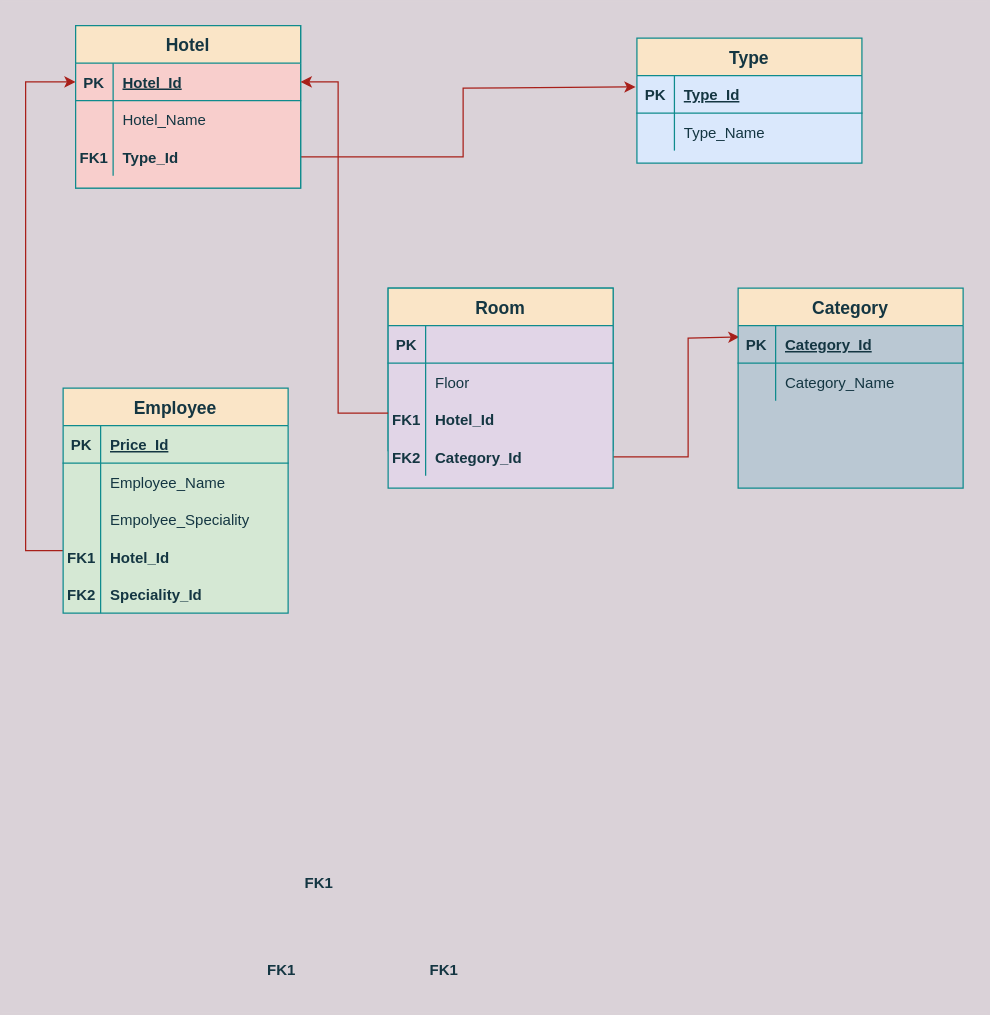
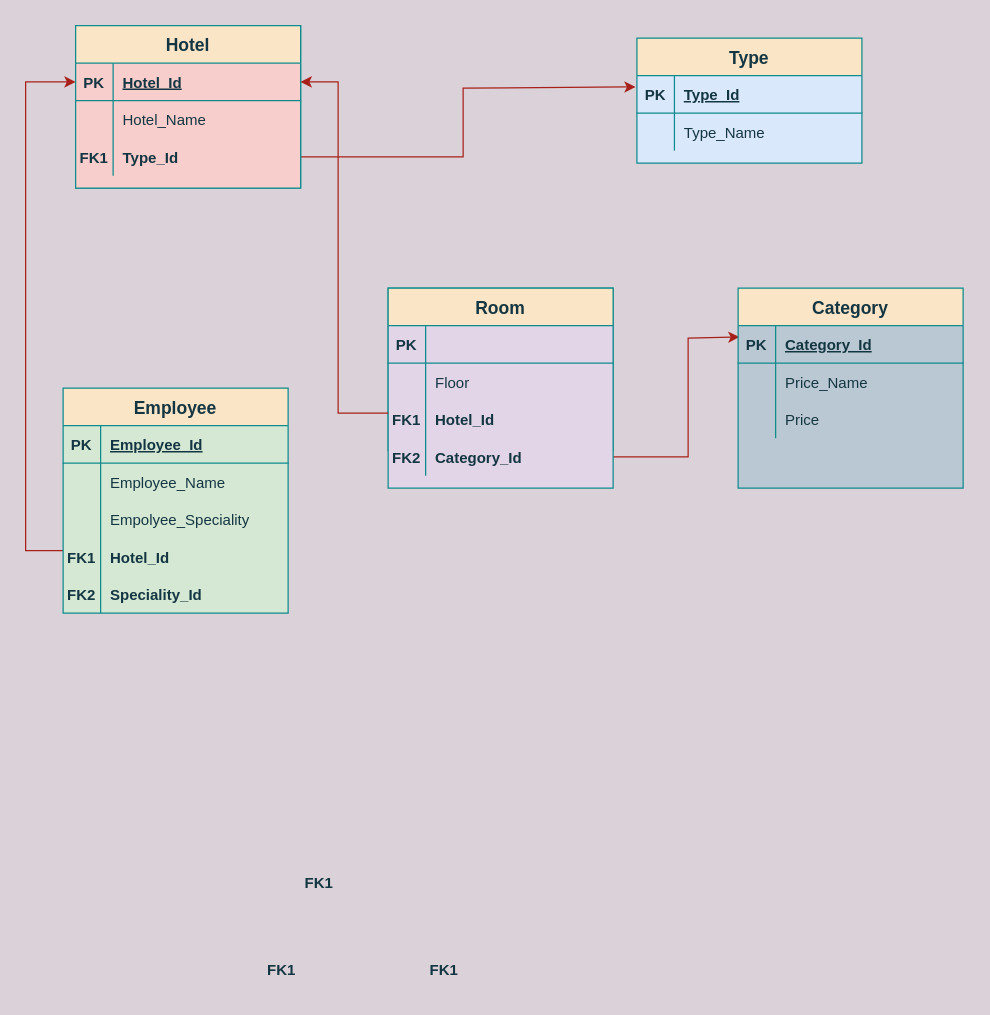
  <mxCell id="0" />
  <mxCell id="1" parent="0" />
  <mxCell id="2" style="edgeStyle=none;rounded=0;orthogonalLoop=1;jettySize=auto;html=1;exitX=1;exitY=0.5;exitDx=0;exitDy=0;labelBackgroundColor=#DAD2D8;strokeColor=#A8201A;fontColor=#143642;" parent="1" source="23" edge="1"><mxGeometry relative="1" as="geometry"><mxPoint x="230" y="70" as="sourcePoint" /><mxPoint x="508" y="69" as="targetPoint" /><Array as="points"><mxPoint x="370" y="125" /><mxPoint x="370" y="70" /></Array></mxGeometry></mxCell>
  <mxCell id="3" style="edgeStyle=none;rounded=0;orthogonalLoop=1;jettySize=auto;html=1;entryX=0;entryY=0.5;entryDx=0;entryDy=0;labelBackgroundColor=#DAD2D8;strokeColor=#A8201A;fontColor=#143642;" parent="1" target="17" edge="1"><mxGeometry relative="1" as="geometry"><mxPoint x="20" y="160" as="targetPoint" /><mxPoint x="50" y="440" as="sourcePoint" /><Array as="points"><mxPoint x="50" y="440" /><mxPoint x="20" y="440" /><mxPoint x="20" y="65" /></Array></mxGeometry></mxCell>
  <mxCell id="4" style="edgeStyle=none;rounded=0;orthogonalLoop=1;jettySize=auto;html=1;exitX=1;exitY=0.5;exitDx=0;exitDy=0;entryX=0.006;entryY=0.3;entryDx=0;entryDy=0;entryPerimeter=0;labelBackgroundColor=#DAD2D8;strokeColor=#A8201A;fontColor=#143642;" parent="1" source="37" target="61" edge="1"><mxGeometry relative="1" as="geometry"><mxPoint x="490" y="280.02" as="sourcePoint" /><mxPoint x="580" y="280" as="targetPoint" /><Array as="points"><mxPoint x="550" y="365" /><mxPoint x="550" y="270" /></Array></mxGeometry></mxCell>
  <mxCell id="5" value="Type" style="shape=table;startSize=30;container=1;collapsible=1;childLayout=tableLayout;fixedRows=1;rowLines=0;fontStyle=1;align=center;resizeLast=1;swimlaneFillColor=#DAE8FC;fillColor=#FAE5C7;fontSize=14;strokeColor=#0F8B8D;fontColor=#143642;" parent="1" vertex="1"><mxGeometry x="509.04" y="30" width="180" height="100" as="geometry" /></mxCell>
  <mxCell id="6" value="" style="shape=partialRectangle;collapsible=0;dropTarget=0;pointerEvents=0;fillColor=none;top=0;left=0;bottom=1;right=0;points=[[0,0.5],[1,0.5]];portConstraint=eastwest;strokeColor=#0F8B8D;fontColor=#143642;" parent="5" vertex="1"><mxGeometry y="30" width="180" height="30" as="geometry" /></mxCell>
  <mxCell id="7" value="PK" style="shape=partialRectangle;connectable=0;fillColor=none;top=0;left=0;bottom=0;right=0;fontStyle=1;overflow=hidden;strokeColor=#0F8B8D;fontColor=#143642;" parent="6" vertex="1"><mxGeometry width="30" height="30" as="geometry" /></mxCell>
  <mxCell id="8" value="Type_Id" style="shape=partialRectangle;connectable=0;fillColor=none;top=0;left=0;bottom=0;right=0;align=left;spacingLeft=6;fontStyle=5;overflow=hidden;strokeColor=#0F8B8D;fontColor=#143642;" parent="6" vertex="1"><mxGeometry x="30" width="150" height="30" as="geometry" /></mxCell>
  <mxCell id="9" value="" style="shape=partialRectangle;collapsible=0;dropTarget=0;pointerEvents=0;fillColor=none;top=0;left=0;bottom=0;right=0;points=[[0,0.5],[1,0.5]];portConstraint=eastwest;strokeColor=#0F8B8D;fontColor=#143642;" parent="5" vertex="1"><mxGeometry y="60" width="180" height="30" as="geometry" /></mxCell>
  <mxCell id="10" value="" style="shape=partialRectangle;connectable=0;fillColor=none;top=0;left=0;bottom=0;right=0;editable=1;overflow=hidden;strokeColor=#0F8B8D;fontColor=#143642;" parent="9" vertex="1"><mxGeometry width="30" height="30" as="geometry" /></mxCell>
  <mxCell id="11" value="Type_Name" style="shape=partialRectangle;connectable=0;fillColor=none;top=0;left=0;bottom=0;right=0;align=left;spacingLeft=6;overflow=hidden;strokeColor=#0F8B8D;fontColor=#143642;" parent="9" vertex="1"><mxGeometry x="30" width="150" height="30" as="geometry" /></mxCell>
  <mxCell id="12" value="FK1" style="shape=partialRectangle;connectable=0;fillColor=none;top=0;left=0;bottom=0;right=0;fontStyle=1;overflow=hidden;strokeColor=#0F8B8D;fontColor=#143642;" parent="1" vertex="1"><mxGeometry x="240" y="690" width="30" height="30" as="geometry" /></mxCell>
  <mxCell id="13" value="FK1" style="shape=partialRectangle;connectable=0;fillColor=none;top=0;left=0;bottom=0;right=0;fontStyle=1;overflow=hidden;strokeColor=#0F8B8D;fontColor=#143642;" parent="1" vertex="1"><mxGeometry x="340" y="760" width="30" height="30" as="geometry" /></mxCell>
  <mxCell id="14" value="FK1" style="shape=partialRectangle;connectable=0;fillColor=none;top=0;left=0;bottom=0;right=0;fontStyle=1;overflow=hidden;strokeColor=#0F8B8D;fontColor=#143642;" parent="1" vertex="1"><mxGeometry x="210" y="760" width="30" height="30" as="geometry" /></mxCell>
  <mxCell id="15" value="" style="group;strokeColor=#0F8B8D;fillColor=#FAE5C7;fontColor=#143642;" parent="1" vertex="1" connectable="0"><mxGeometry x="60" y="20" width="180" height="130" as="geometry" /></mxCell>
  <mxCell id="16" value="Hotel" style="shape=table;startSize=30;container=1;collapsible=1;childLayout=tableLayout;fixedRows=1;rowLines=0;fontStyle=1;align=center;resizeLast=1;fillColor=#FAE5C7;strokeColor=#0F8B8D;swimlaneFillColor=#F8CECC;fontSize=14;fontColor=#143642;" parent="15" vertex="1"><mxGeometry width="180" height="130" as="geometry" /></mxCell>
  <mxCell id="17" value="" style="shape=partialRectangle;collapsible=0;dropTarget=0;pointerEvents=0;fillColor=none;top=0;left=0;bottom=1;right=0;points=[[0,0.5],[1,0.5]];portConstraint=eastwest;strokeColor=#0F8B8D;fontColor=#143642;" parent="16" vertex="1"><mxGeometry y="30" width="180" height="30" as="geometry" /></mxCell>
  <mxCell id="18" value="PK" style="shape=partialRectangle;connectable=0;fillColor=none;top=0;left=0;bottom=0;right=0;fontStyle=1;overflow=hidden;strokeColor=#0F8B8D;fontColor=#143642;" parent="17" vertex="1"><mxGeometry width="30" height="30" as="geometry" /></mxCell>
  <mxCell id="19" value="Hotel_Id" style="shape=partialRectangle;connectable=0;fillColor=none;top=0;left=0;bottom=0;right=0;align=left;spacingLeft=6;fontStyle=5;overflow=hidden;strokeColor=#0F8B8D;fontColor=#143642;" parent="17" vertex="1"><mxGeometry x="30" width="150" height="30" as="geometry" /></mxCell>
  <mxCell id="20" value="" style="shape=partialRectangle;collapsible=0;dropTarget=0;pointerEvents=0;fillColor=none;top=0;left=0;bottom=0;right=0;points=[[0,0.5],[1,0.5]];portConstraint=eastwest;strokeColor=#0F8B8D;fontColor=#143642;" parent="16" vertex="1"><mxGeometry y="60" width="180" height="30" as="geometry" /></mxCell>
  <mxCell id="21" value="" style="shape=partialRectangle;connectable=0;fillColor=none;top=0;left=0;bottom=0;right=0;editable=1;overflow=hidden;strokeColor=#0F8B8D;fontColor=#143642;" parent="20" vertex="1"><mxGeometry width="30" height="30" as="geometry" /></mxCell>
  <mxCell id="22" value="Hotel_Name" style="shape=partialRectangle;connectable=0;fillColor=none;top=0;left=0;bottom=0;right=0;align=left;spacingLeft=6;overflow=hidden;strokeColor=#0F8B8D;fontColor=#143642;" parent="20" vertex="1"><mxGeometry x="30" width="150" height="30" as="geometry" /></mxCell>
  <mxCell id="23" value="" style="shape=partialRectangle;collapsible=0;dropTarget=0;pointerEvents=0;fillColor=none;top=0;left=0;bottom=0;right=0;points=[[0,0.5],[1,0.5]];portConstraint=eastwest;strokeColor=#0F8B8D;fontColor=#143642;" parent="16" vertex="1"><mxGeometry y="90" width="180" height="30" as="geometry" /></mxCell>
  <mxCell id="24" value="" style="shape=partialRectangle;connectable=0;fillColor=none;top=0;left=0;bottom=0;right=0;editable=1;overflow=hidden;strokeColor=#0F8B8D;fontColor=#143642;" parent="23" vertex="1"><mxGeometry width="30" height="30" as="geometry" /></mxCell>
  <mxCell id="25" value="Type_Id" style="shape=partialRectangle;connectable=0;fillColor=none;top=0;left=0;bottom=0;right=0;align=left;spacingLeft=6;overflow=hidden;fontStyle=1;strokeColor=#0F8B8D;fontColor=#143642;" parent="23" vertex="1"><mxGeometry x="30" width="150" height="30" as="geometry" /></mxCell>
  <mxCell id="26" value="FK1" style="shape=partialRectangle;connectable=0;fillColor=none;top=0;left=0;bottom=0;right=0;fontStyle=1;overflow=hidden;strokeColor=#0F8B8D;fontColor=#143642;" parent="15" vertex="1"><mxGeometry y="90" width="30" height="30" as="geometry" /></mxCell>
  <mxCell id="27" value="" style="group;strokeColor=#0F8B8D;fillColor=#FAE5C7;fontColor=#143642;" parent="1" vertex="1" connectable="0"><mxGeometry x="310" y="230" width="180" height="130" as="geometry" /></mxCell>
  <mxCell id="28" value="Room" style="shape=table;startSize=30;container=1;collapsible=1;childLayout=tableLayout;fixedRows=1;rowLines=0;fontStyle=1;align=center;resizeLast=1;fillColor=#FAE5C7;strokeColor=#0F8B8D;swimlaneFillColor=#E1D5E7;fontSize=14;fontColor=#143642;" parent="27" vertex="1"><mxGeometry width="180" height="160" as="geometry" /></mxCell>
  <mxCell id="29" value="" style="shape=partialRectangle;collapsible=0;dropTarget=0;pointerEvents=0;fillColor=none;top=0;left=0;bottom=1;right=0;points=[[0,0.5],[1,0.5]];portConstraint=eastwest;strokeColor=#0F8B8D;fontColor=#143642;" parent="28" vertex="1"><mxGeometry y="30" width="180" height="30" as="geometry" /></mxCell>
  <mxCell id="30" value="PK" style="shape=partialRectangle;connectable=0;fillColor=none;top=0;left=0;bottom=0;right=0;fontStyle=1;overflow=hidden;strokeColor=#0F8B8D;fontColor=#143642;" parent="29" vertex="1"><mxGeometry width="30" height="30" as="geometry" /></mxCell>
  <mxCell id="31" value="" style="shape=partialRectangle;collapsible=0;dropTarget=0;pointerEvents=0;fillColor=none;top=0;left=0;bottom=0;right=0;points=[[0,0.5],[1,0.5]];portConstraint=eastwest;strokeColor=#0F8B8D;fontColor=#143642;" parent="28" vertex="1"><mxGeometry y="60" width="180" height="30" as="geometry" /></mxCell>
  <mxCell id="32" value="" style="shape=partialRectangle;connectable=0;fillColor=none;top=0;left=0;bottom=0;right=0;editable=1;overflow=hidden;strokeColor=#0F8B8D;fontColor=#143642;" parent="31" vertex="1"><mxGeometry width="30" height="30" as="geometry" /></mxCell>
  <mxCell id="33" value="Floor" style="shape=partialRectangle;connectable=0;fillColor=none;top=0;left=0;bottom=0;right=0;align=left;spacingLeft=6;overflow=hidden;strokeColor=#0F8B8D;fontColor=#143642;" parent="31" vertex="1"><mxGeometry x="30" width="150" height="30" as="geometry" /></mxCell>
  <mxCell id="34" style="shape=partialRectangle;collapsible=0;dropTarget=0;pointerEvents=0;fillColor=none;top=0;left=0;bottom=0;right=0;points=[[0,0.5],[1,0.5]];portConstraint=eastwest;strokeColor=#0F8B8D;fontColor=#143642;" parent="28" vertex="1"><mxGeometry y="90" width="180" height="30" as="geometry" /></mxCell>
  <mxCell id="35" style="shape=partialRectangle;connectable=0;fillColor=none;top=0;left=0;bottom=0;right=0;editable=1;overflow=hidden;strokeColor=#0F8B8D;fontColor=#143642;" parent="34" vertex="1"><mxGeometry width="30" height="30" as="geometry" /></mxCell>
  <mxCell id="36" value="Hotel_Id" style="shape=partialRectangle;connectable=0;fillColor=none;top=0;left=0;bottom=0;right=0;align=left;spacingLeft=6;overflow=hidden;fontStyle=1;strokeColor=#0F8B8D;fontColor=#143642;" parent="34" vertex="1"><mxGeometry x="30" width="150" height="30" as="geometry" /></mxCell>
  <mxCell id="37" value="" style="shape=partialRectangle;collapsible=0;dropTarget=0;pointerEvents=0;fillColor=none;top=0;left=0;bottom=0;right=0;points=[[0,0.5],[1,0.5]];portConstraint=eastwest;strokeColor=#0F8B8D;fontColor=#143642;" parent="28" vertex="1"><mxGeometry y="120" width="180" height="30" as="geometry" /></mxCell>
  <mxCell id="38" value="FK2" style="shape=partialRectangle;connectable=0;fillColor=none;top=0;left=0;bottom=0;right=0;editable=1;overflow=hidden;fontStyle=1;strokeColor=#0F8B8D;fontColor=#143642;" parent="37" vertex="1"><mxGeometry width="30" height="30" as="geometry" /></mxCell>
  <mxCell id="39" value="Category_Id" style="shape=partialRectangle;connectable=0;fillColor=none;top=0;left=0;bottom=0;right=0;align=left;spacingLeft=6;overflow=hidden;fontStyle=1;strokeColor=#0F8B8D;fontColor=#143642;" parent="37" vertex="1"><mxGeometry x="30" width="150" height="30" as="geometry" /></mxCell>
  <mxCell id="40" value="FK1" style="shape=partialRectangle;connectable=0;fillColor=none;top=0;left=0;bottom=0;right=0;fontStyle=1;overflow=hidden;strokeColor=#0F8B8D;fontColor=#143642;" parent="27" vertex="1"><mxGeometry y="90" width="30" height="30" as="geometry" /></mxCell>
  <mxCell id="41" value="" style="group;fontColor=#143642;" parent="1" vertex="1" connectable="0"><mxGeometry x="50" y="310" width="180" height="180" as="geometry" /></mxCell>
  <mxCell id="42" value="Employee" style="shape=table;startSize=30;container=1;collapsible=1;childLayout=tableLayout;fixedRows=1;rowLines=0;fontStyle=1;align=center;resizeLast=1;swimlaneFillColor=#D5E8D4;fillColor=#FAE5C7;fontSize=14;strokeColor=#0F8B8D;fontColor=#143642;" parent="41" vertex="1"><mxGeometry width="180" height="180" as="geometry"><mxRectangle x="300" y="590" width="90" height="30" as="alternateBounds" /></mxGeometry></mxCell>
  <mxCell id="43" value="" style="shape=partialRectangle;collapsible=0;dropTarget=0;pointerEvents=0;fillColor=none;top=0;left=0;bottom=1;right=0;points=[[0,0.5],[1,0.5]];portConstraint=eastwest;strokeColor=#0F8B8D;fontColor=#143642;" parent="42" vertex="1"><mxGeometry y="30" width="180" height="30" as="geometry" /></mxCell>
  <mxCell id="44" value="PK" style="shape=partialRectangle;connectable=0;fillColor=none;top=0;left=0;bottom=0;right=0;fontStyle=1;overflow=hidden;strokeColor=#0F8B8D;fontColor=#143642;" parent="43" vertex="1"><mxGeometry width="30" height="30" as="geometry" /></mxCell>
- <mxCell id="45" value="Price_Id" style="shape=partialRectangle;connectable=0;fillColor=none;top=0;left=0;bottom=0;right=0;align=left;spacingLeft=6;fontStyle=5;overflow=hidden;strokeColor=#0F8B8D;fontColor=#143642;" parent="43" vertex="1"><mxGeometry x="30" width="150" height="30" as="geometry" /></mxCell>
+ <mxCell id="45" value="Employee_Id" style="shape=partialRectangle;connectable=0;fillColor=none;top=0;left=0;bottom=0;right=0;align=left;spacingLeft=6;fontStyle=5;overflow=hidden;strokeColor=#0F8B8D;fontColor=#143642;" parent="43" vertex="1"><mxGeometry x="30" width="150" height="30" as="geometry" /></mxCell>
  <mxCell id="46" value="" style="shape=partialRectangle;collapsible=0;dropTarget=0;pointerEvents=0;fillColor=none;top=0;left=0;bottom=0;right=0;points=[[0,0.5],[1,0.5]];portConstraint=eastwest;strokeColor=#0F8B8D;fontColor=#143642;" parent="42" vertex="1"><mxGeometry y="60" width="180" height="30" as="geometry" /></mxCell>
  <mxCell id="47" value="" style="shape=partialRectangle;connectable=0;fillColor=none;top=0;left=0;bottom=0;right=0;editable=1;overflow=hidden;strokeColor=#0F8B8D;fontColor=#143642;" parent="46" vertex="1"><mxGeometry width="30" height="30" as="geometry" /></mxCell>
  <mxCell id="48" value="Employee_Name" style="shape=partialRectangle;connectable=0;fillColor=none;top=0;left=0;bottom=0;right=0;align=left;spacingLeft=6;overflow=hidden;strokeColor=#0F8B8D;fontColor=#143642;" parent="46" vertex="1"><mxGeometry x="30" width="150" height="30" as="geometry" /></mxCell>
  <mxCell id="49" value="" style="shape=partialRectangle;collapsible=0;dropTarget=0;pointerEvents=0;fillColor=none;top=0;left=0;bottom=0;right=0;points=[[0,0.5],[1,0.5]];portConstraint=eastwest;strokeColor=#0F8B8D;fontColor=#143642;" parent="42" vertex="1"><mxGeometry y="90" width="180" height="30" as="geometry" /></mxCell>
  <mxCell id="50" value="" style="shape=partialRectangle;connectable=0;fillColor=none;top=0;left=0;bottom=0;right=0;editable=1;overflow=hidden;strokeColor=#0F8B8D;fontColor=#143642;" parent="49" vertex="1"><mxGeometry width="30" height="30" as="geometry" /></mxCell>
  <mxCell id="51" value="Empolyee_Speciality" style="shape=partialRectangle;connectable=0;fillColor=none;top=0;left=0;bottom=0;right=0;align=left;spacingLeft=6;overflow=hidden;strokeColor=#0F8B8D;fontColor=#143642;" parent="49" vertex="1"><mxGeometry x="30" width="150" height="30" as="geometry" /></mxCell>
  <mxCell id="52" value="" style="shape=partialRectangle;collapsible=0;dropTarget=0;pointerEvents=0;fillColor=none;top=0;left=0;bottom=0;right=0;points=[[0,0.5],[1,0.5]];portConstraint=eastwest;strokeColor=#0F8B8D;fontColor=#143642;" parent="42" vertex="1"><mxGeometry y="120" width="180" height="30" as="geometry" /></mxCell>
  <mxCell id="53" value="" style="shape=partialRectangle;connectable=0;fillColor=none;top=0;left=0;bottom=0;right=0;editable=1;overflow=hidden;strokeColor=#0F8B8D;fontColor=#143642;" parent="52" vertex="1"><mxGeometry width="30" height="30" as="geometry" /></mxCell>
  <mxCell id="54" value="Hotel_Id" style="shape=partialRectangle;connectable=0;fillColor=none;top=0;left=0;bottom=0;right=0;align=left;spacingLeft=6;overflow=hidden;fontStyle=1;strokeColor=#0F8B8D;fontColor=#143642;" parent="52" vertex="1"><mxGeometry x="30" width="150" height="30" as="geometry" /></mxCell>
  <mxCell id="55" style="shape=partialRectangle;collapsible=0;dropTarget=0;pointerEvents=0;fillColor=none;top=0;left=0;bottom=0;right=0;points=[[0,0.5],[1,0.5]];portConstraint=eastwest;strokeColor=#0F8B8D;fontColor=#143642;" parent="42" vertex="1"><mxGeometry y="150" width="180" height="30" as="geometry" /></mxCell>
  <mxCell id="56" style="shape=partialRectangle;connectable=0;fillColor=none;top=0;left=0;bottom=0;right=0;editable=1;overflow=hidden;strokeColor=#0F8B8D;fontColor=#143642;" parent="55" vertex="1"><mxGeometry width="30" height="30" as="geometry" /></mxCell>
  <mxCell id="57" value="Speciality_Id" style="shape=partialRectangle;connectable=0;fillColor=none;top=0;left=0;bottom=0;right=0;align=left;spacingLeft=6;overflow=hidden;fontStyle=1;strokeColor=#0F8B8D;fontColor=#143642;" parent="55" vertex="1"><mxGeometry x="30" width="150" height="30" as="geometry" /></mxCell>
  <mxCell id="58" value="FK1" style="shape=partialRectangle;connectable=0;fillColor=none;top=0;left=0;bottom=0;right=0;fontStyle=1;overflow=hidden;strokeColor=#0F8B8D;fontColor=#143642;" parent="41" vertex="1"><mxGeometry y="120" width="30" height="30" as="geometry" /></mxCell>
  <mxCell id="59" value="FK2" style="shape=partialRectangle;connectable=0;fillColor=none;top=0;left=0;bottom=0;right=0;fontStyle=1;overflow=hidden;strokeColor=#0F8B8D;fontColor=#143642;" parent="41" vertex="1"><mxGeometry y="150" width="30" height="30" as="geometry" /></mxCell>
  <mxCell id="60" value="Category" style="shape=table;startSize=30;container=1;collapsible=1;childLayout=tableLayout;fixedRows=1;rowLines=0;fontStyle=1;align=center;resizeLast=1;fontSize=14;strokeColor=#0F8B8D;fillColor=#FAE5C7;swimlaneFillColor=#BAC8D3;fontColor=#143642;" parent="1" vertex="1"><mxGeometry x="590" y="230" width="180" height="160" as="geometry" /></mxCell>
  <mxCell id="61" value="" style="shape=partialRectangle;collapsible=0;dropTarget=0;pointerEvents=0;fillColor=none;top=0;left=0;bottom=1;right=0;points=[[0,0.5],[1,0.5]];portConstraint=eastwest;strokeColor=#0F8B8D;fontColor=#143642;" parent="60" vertex="1"><mxGeometry y="30" width="180" height="30" as="geometry" /></mxCell>
  <mxCell id="62" value="PK" style="shape=partialRectangle;connectable=0;fillColor=none;top=0;left=0;bottom=0;right=0;fontStyle=1;overflow=hidden;strokeColor=#0F8B8D;fontColor=#143642;" parent="61" vertex="1"><mxGeometry width="30" height="30" as="geometry" /></mxCell>
  <mxCell id="63" value="Category_Id" style="shape=partialRectangle;connectable=0;fillColor=none;top=0;left=0;bottom=0;right=0;align=left;spacingLeft=6;fontStyle=5;overflow=hidden;strokeColor=#0F8B8D;fontColor=#143642;" parent="61" vertex="1"><mxGeometry x="30" width="150" height="30" as="geometry" /></mxCell>
  <mxCell id="64" value="" style="shape=partialRectangle;collapsible=0;dropTarget=0;pointerEvents=0;fillColor=none;top=0;left=0;bottom=0;right=0;points=[[0,0.5],[1,0.5]];portConstraint=eastwest;strokeColor=#0F8B8D;fontColor=#143642;" parent="60" vertex="1"><mxGeometry y="60" width="180" height="30" as="geometry" /></mxCell>
  <mxCell id="65" value="" style="shape=partialRectangle;connectable=0;fillColor=none;top=0;left=0;bottom=0;right=0;editable=1;overflow=hidden;strokeColor=#0F8B8D;fontColor=#143642;" parent="64" vertex="1"><mxGeometry width="30" height="30" as="geometry" /></mxCell>
- <mxCell id="66" value="Category_Name" style="shape=partialRectangle;connectable=0;fillColor=none;top=0;left=0;bottom=0;right=0;align=left;spacingLeft=6;overflow=hidden;strokeColor=#0F8B8D;fontColor=#143642;" parent="64" vertex="1"><mxGeometry x="30" width="150" height="30" as="geometry" /></mxCell>
+ <mxCell id="66" value="Price_Name" style="shape=partialRectangle;connectable=0;fillColor=none;top=0;left=0;bottom=0;right=0;align=left;spacingLeft=6;overflow=hidden;strokeColor=#0F8B8D;fontColor=#143642;" parent="64" vertex="1"><mxGeometry x="30" width="150" height="30" as="geometry" /></mxCell>
  <mxCell id="67" value="" style="shape=partialRectangle;collapsible=0;dropTarget=0;pointerEvents=0;fillColor=none;top=0;left=0;bottom=0;right=0;points=[[0,0.5],[1,0.5]];portConstraint=eastwest;strokeColor=#0F8B8D;fontColor=#143642;" parent="60" vertex="1"><mxGeometry y="90" width="180" height="30" as="geometry" /></mxCell>
  <mxCell id="68" value="" style="shape=partialRectangle;connectable=0;fillColor=none;top=0;left=0;bottom=0;right=0;editable=1;overflow=hidden;strokeColor=#0F8B8D;fontColor=#143642;" parent="67" vertex="1"><mxGeometry width="30" height="30" as="geometry" /></mxCell>
+ <mxCell id="69" value="Price" style="shape=partialRectangle;connectable=0;fillColor=none;top=0;left=0;bottom=0;right=0;align=left;spacingLeft=6;overflow=hidden;strokeColor=#0F8B8D;fontColor=#143642;" parent="67" vertex="1"><mxGeometry x="30" width="150" height="30" as="geometry" /></mxCell>
  <mxCell id="70" value="" style="shape=partialRectangle;collapsible=0;dropTarget=0;pointerEvents=0;fillColor=none;top=0;left=0;bottom=0;right=0;points=[[0,0.5],[1,0.5]];portConstraint=eastwest;strokeColor=#0F8B8D;fontColor=#143642;" parent="60" vertex="1"><mxGeometry y="120" width="180" height="30" as="geometry" /></mxCell>
  <mxCell id="71" value="" style="shape=partialRectangle;connectable=0;fillColor=none;top=0;left=0;bottom=0;right=0;editable=1;overflow=hidden;strokeColor=#0F8B8D;fontColor=#143642;" parent="70" vertex="1"><mxGeometry width="30" height="30" as="geometry" /></mxCell>
  <mxCell id="72" style="edgeStyle=none;rounded=0;orthogonalLoop=1;jettySize=auto;html=1;entryX=1;entryY=0.5;entryDx=0;entryDy=0;labelBackgroundColor=#DAD2D8;strokeColor=#A8201A;fontColor=#143642;" parent="1" target="17" edge="1"><mxGeometry relative="1" as="geometry"><mxPoint x="270" y="100" as="targetPoint" /><mxPoint x="310" y="330" as="sourcePoint" /><Array as="points"><mxPoint x="310" y="330" /><mxPoint x="270" y="330" /><mxPoint x="270" y="65" /></Array></mxGeometry></mxCell>
